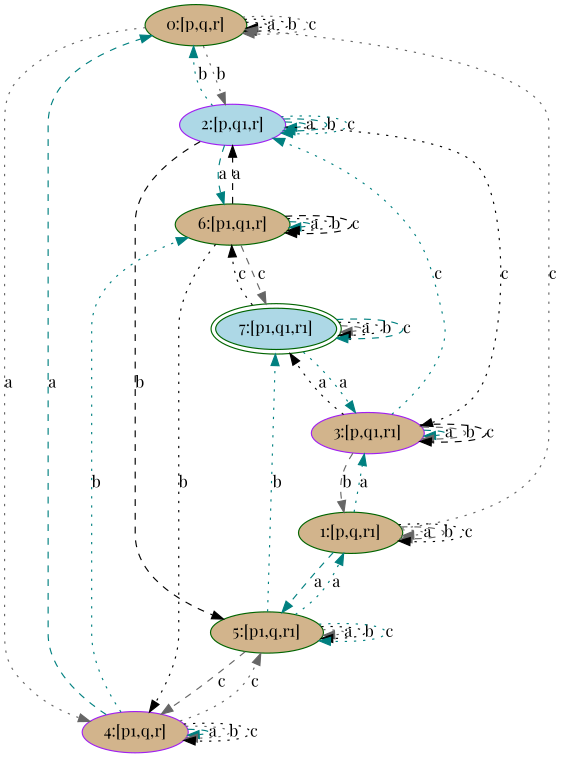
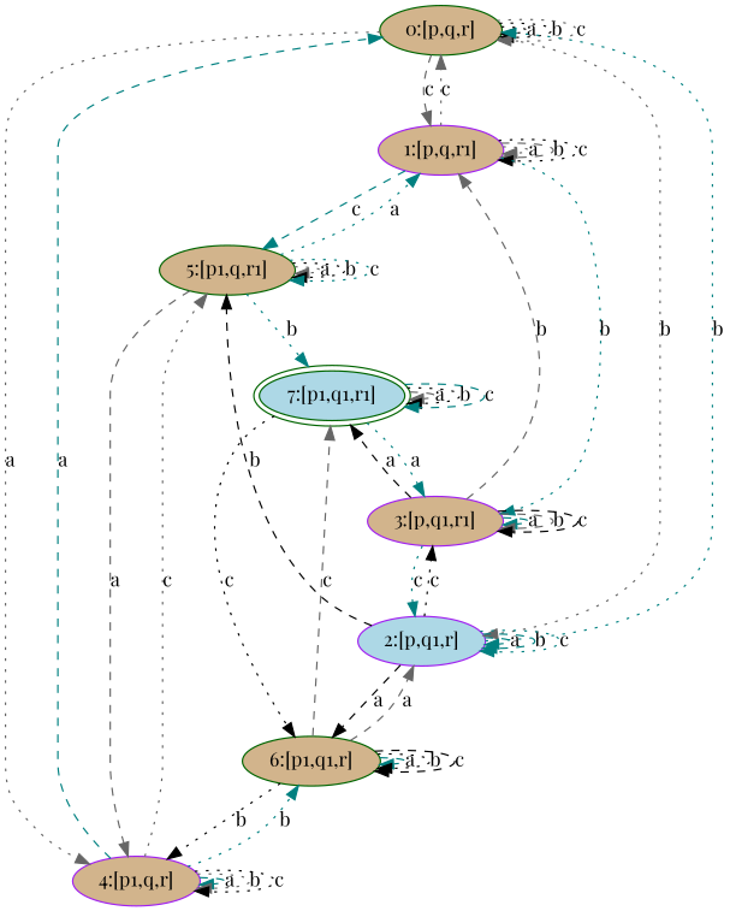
  digraph {
    fontname="Playfair Display"
    node [color=darkgreen fillcolor=tan fontname="Playfair Display" style=filled]
    edge [color=teal fontname="Playfair Display" style=dotted]
    n1 [label="0:[p,q,r]"]
-   n2 [label="1:[p,q,r1]"]
+   n2 [color=purple label="1:[p,q,r1]"]
    n3 [color=purple fillcolor=lightblue label="2:[p,q1,r]"]
    n4 [color=purple label="4:[p1,q,r]"]
    n5 [color=purple label="3:[p,q1,r1]"]
    n6 [label="5:[p1,q,r1]"]
    n7 [label="6:[p1,q1,r]"]
    n8 [fillcolor=lightblue label="7:[p1,q1,r1]" peripheries=2]
    n1 -> n1 [color=black label=a]
    n1 -> n1 [color=black label=b]
    n1 -> n1 [color=gray40 label=c]
+   n1 -> n2 [color=gray40 label=c style=dashed]
    n1 -> n3 [color=gray40 label=b]
    n1 -> n4 [color=gray40 label=a]
    n2 -> n1 [color=gray40 label=c]
    n2 -> n2 [color=gray40 label=a]
    n2 -> n2 [color=gray40 label=b style=dashed]
    n2 -> n2 [color=black label=c]
-   n2 -> n5 [label=a]
-   n2 -> n6 [label=a style=dashed]
+   n2 -> n5 [label=b]
+   n2 -> n6 [label=c style=dashed]
    n3 -> n1 [label=b]
    n3 -> n3 [label=a style=dashed]
    n3 -> n3 [label=b style=dashed]
    n3 -> n3 [label=c]
    n3 -> n5 [color=black label=c]
    n3 -> n6 [color=black label=b style=dashed]
-   n3 -> n7 [label=a style=dashed]
+   n3 -> n7 [color=black label=a style=dashed]
    n4 -> n1 [label=a style=dashed]
    n4 -> n4 [label=a style=dashed]
    n4 -> n4 [color=gray40 label=b]
    n4 -> n4 [color=black label=c]
    n4 -> n6 [color=gray40 label=c]
    n4 -> n7 [label=b]
    n5 -> n2 [color=gray40 label=b style=dashed]
    n5 -> n3 [label=c]
    n5 -> n5 [label=a style=dashed]
    n5 -> n5 [color=gray40 label=b style=dashed]
    n5 -> n5 [color=black label=c style=dashed]
-   n5 -> n8 [color=black label=a]
+   n5 -> n8 [color=black label=a style=dashed]
    n6 -> n2 [label=a]
-   n6 -> n4 [color=gray40 label=c style=dashed]
+   n6 -> n4 [color=gray40 label=a style=dashed]
    n6 -> n6 [color=gray40 label=a]
    n6 -> n6 [color=black label=b]
    n6 -> n6 [label=c]
    n6 -> n8 [label=b]
-   n7 -> n3 [color=black label=a style=dashed]
+   n7 -> n3 [color=gray40 label=a style=dashed]
    n7 -> n4 [color=black label=b]
    n7 -> n7 [label=a style=dashed]
    n7 -> n7 [color=black label=b]
    n7 -> n7 [color=black label=c style=dashed]
    n7 -> n8 [color=gray40 label=c style=dashed]
    n8 -> n5 [label=a]
    n8 -> n7 [color=black label=c]
    n8 -> n8 [color=gray40 label=a style=dashed]
    n8 -> n8 [color=black label=b]
    n8 -> n8 [label=c style=dashed]
  }
